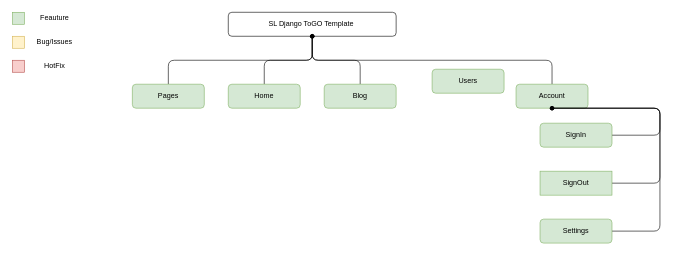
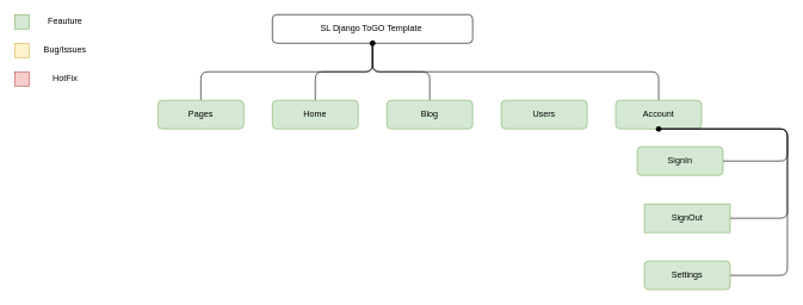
  <mxCell id="0" />
  <mxCell id="1" parent="0" />
  <mxCell id="2" value="SL Django ToGO Template&amp;nbsp;" style="rounded=1;whiteSpace=wrap;html=1;" vertex="1" parent="1"><mxGeometry x="380" y="20" width="280" height="40" as="geometry" /></mxCell>
  <mxCell id="3" value="" style="rounded=0;whiteSpace=wrap;html=1;fillColor=#d5e8d4;strokeColor=#82b366;" vertex="1" parent="1"><mxGeometry y="20" width="20" height="20" as="geometry" x="20" /></mxCell>
  <mxCell id="4" value="" style="rounded=0;whiteSpace=wrap;html=1;fillColor=#fff2cc;strokeColor=#d6b656;" vertex="1" parent="1"><mxGeometry y="60" width="20" height="20" as="geometry" x="20" /></mxCell>
  <mxCell id="5" value="Feauture" style="text;html=1;align=center;verticalAlign=middle;resizable=0;points=[];autosize=1;strokeColor=none;fillColor=none;" vertex="1" parent="1"><mxGeometry x="60" y="20" width="60" height="20" as="geometry" /></mxCell>
  <mxCell id="6" value="Bug/Issues" style="text;html=1;align=center;verticalAlign=middle;resizable=0;points=[];autosize=1;strokeColor=none;fillColor=none;" vertex="1" parent="1"><mxGeometry x="55" y="60" width="70" height="20" as="geometry" /></mxCell>
  <mxCell id="7" value="" style="rounded=0;whiteSpace=wrap;html=1;fillColor=#f8cecc;strokeColor=#b85450;" vertex="1" parent="1"><mxGeometry y="100" width="20" height="20" as="geometry" x="20" /></mxCell>
  <mxCell id="8" value="HotFix" style="text;html=1;align=center;verticalAlign=middle;resizable=0;points=[];autosize=1;strokeColor=none;fillColor=none;" vertex="1" parent="1"><mxGeometry x="65" y="100" width="50" height="20" as="geometry" /></mxCell>
  <mxCell id="9" style="edgeStyle=elbowEdgeStyle;elbow=vertical;html=1;entryX=0.5;entryY=1;entryDx=0;entryDy=0;endArrow=oval;endFill=1;strokeColor=default;" edge="1" parent="1" source="10" target="2"><mxGeometry relative="1" as="geometry" /></mxCell>
  <mxCell id="10" value="Pages" style="rounded=1;whiteSpace=wrap;html=1;fillColor=#d5e8d4;strokeColor=#82b366;" vertex="1" parent="1"><mxGeometry x="220" y="140" width="120" height="40" as="geometry" /></mxCell>
  <mxCell id="11" style="edgeStyle=elbowEdgeStyle;elbow=vertical;html=1;endArrow=oval;endFill=1;strokeColor=default;" edge="1" parent="1" source="12"><mxGeometry relative="1" as="geometry"><mxPoint x="520" y="60" as="targetPoint" /></mxGeometry></mxCell>
  <mxCell id="12" value="Blog" style="rounded=1;whiteSpace=wrap;html=1;fillColor=#d5e8d4;strokeColor=#82b366;" vertex="1" parent="1"><mxGeometry x="540" y="140" width="120" height="40" as="geometry" /></mxCell>
  <mxCell id="13" style="edgeStyle=elbowEdgeStyle;elbow=vertical;html=1;endArrow=oval;endFill=1;strokeColor=default;" edge="1" parent="1" source="14"><mxGeometry relative="1" as="geometry"><mxPoint x="520" y="60" as="targetPoint" /></mxGeometry></mxCell>
  <mxCell id="14" value="Account" style="rounded=1;whiteSpace=wrap;html=1;fillColor=#d5e8d4;strokeColor=#82b366;" vertex="1" parent="1"><mxGeometry x="860" y="140" width="120" height="40" as="geometry" /></mxCell>
  <mxCell id="15" style="edgeStyle=elbowEdgeStyle;elbow=vertical;html=1;endArrow=oval;endFill=1;strokeColor=default;" edge="1" parent="1" source="16"><mxGeometry relative="1" as="geometry"><mxPoint x="520" y="60" as="targetPoint" /></mxGeometry></mxCell>
  <mxCell id="16" value="Home" style="rounded=1;whiteSpace=wrap;html=1;fillColor=#d5e8d4;strokeColor=#82b366;" vertex="1" parent="1"><mxGeometry x="380" y="140" width="120" height="40" as="geometry" /></mxCell>
  <mxCell id="17" style="edgeStyle=elbowEdgeStyle;elbow=vertical;html=1;entryX=0.5;entryY=1;entryDx=0;entryDy=0;endArrow=oval;endFill=1;strokeColor=default;" edge="1" parent="1" source="18" target="14"><mxGeometry relative="1" as="geometry"><Array as="points"><mxPoint x="1100" y="210" /><mxPoint x="780" y="320" /></Array></mxGeometry></mxCell>
  <mxCell id="18" value="SignOut" style="whiteSpace=wrap;html=1;fillColor=#d5e8d4;strokeColor=#82b366;rounded=0;" vertex="1" parent="1"><mxGeometry x="900" y="285" width="120" height="40" as="geometry" /></mxCell>
  <mxCell id="19" style="edgeStyle=elbowEdgeStyle;elbow=vertical;html=1;entryX=0.5;entryY=1;entryDx=0;entryDy=0;endArrow=oval;endFill=1;strokeColor=default;" edge="1" parent="1" source="20" target="14"><mxGeometry relative="1" as="geometry"><Array as="points"><mxPoint x="1100" y="190" /></Array></mxGeometry></mxCell>
- <mxCell id="20" value="SignIn" style="rounded=1;whiteSpace=wrap;html=1;fillColor=#d5e8d4;strokeColor=#82b366;" vertex="1" parent="1"><mxGeometry x="900" y="205" width="120" height="40" as="geometry" /></mxCell>
+ <mxCell id="20" value="SignIn" style="rounded=1;whiteSpace=wrap;html=1;fillColor=#d5e8d4;strokeColor=#82b366;" vertex="1" parent="1"><mxGeometry x="890" y="205" width="120" height="40" as="geometry" /></mxCell>
  <mxCell id="21" style="edgeStyle=elbowEdgeStyle;elbow=vertical;html=1;entryX=0.5;entryY=1;entryDx=0;entryDy=0;endArrow=oval;endFill=1;strokeColor=default;" edge="1" parent="1" source="22" target="14"><mxGeometry relative="1" as="geometry"><Array as="points"><mxPoint x="1100" y="270" /><mxPoint x="1060" y="210" /><mxPoint x="840" y="400" /></Array></mxGeometry></mxCell>
  <mxCell id="22" value="Settings" style="rounded=1;whiteSpace=wrap;html=1;fillColor=#d5e8d4;strokeColor=#82b366;" vertex="1" parent="1"><mxGeometry x="900" y="365" width="120" height="40" as="geometry" /></mxCell>
- <mxCell id="23" value="Users" style="rounded=1;whiteSpace=wrap;html=1;fillColor=#d5e8d4;strokeColor=#82b366;" vertex="1" parent="1"><mxGeometry x="720" y="115" width="120" height="40" as="geometry" /></mxCell>
+ <mxCell id="23" value="Users" style="rounded=1;whiteSpace=wrap;html=1;fillColor=#d5e8d4;strokeColor=#82b366;" vertex="1" parent="1"><mxGeometry x="700" y="140" width="120" height="40" as="geometry" /></mxCell>
